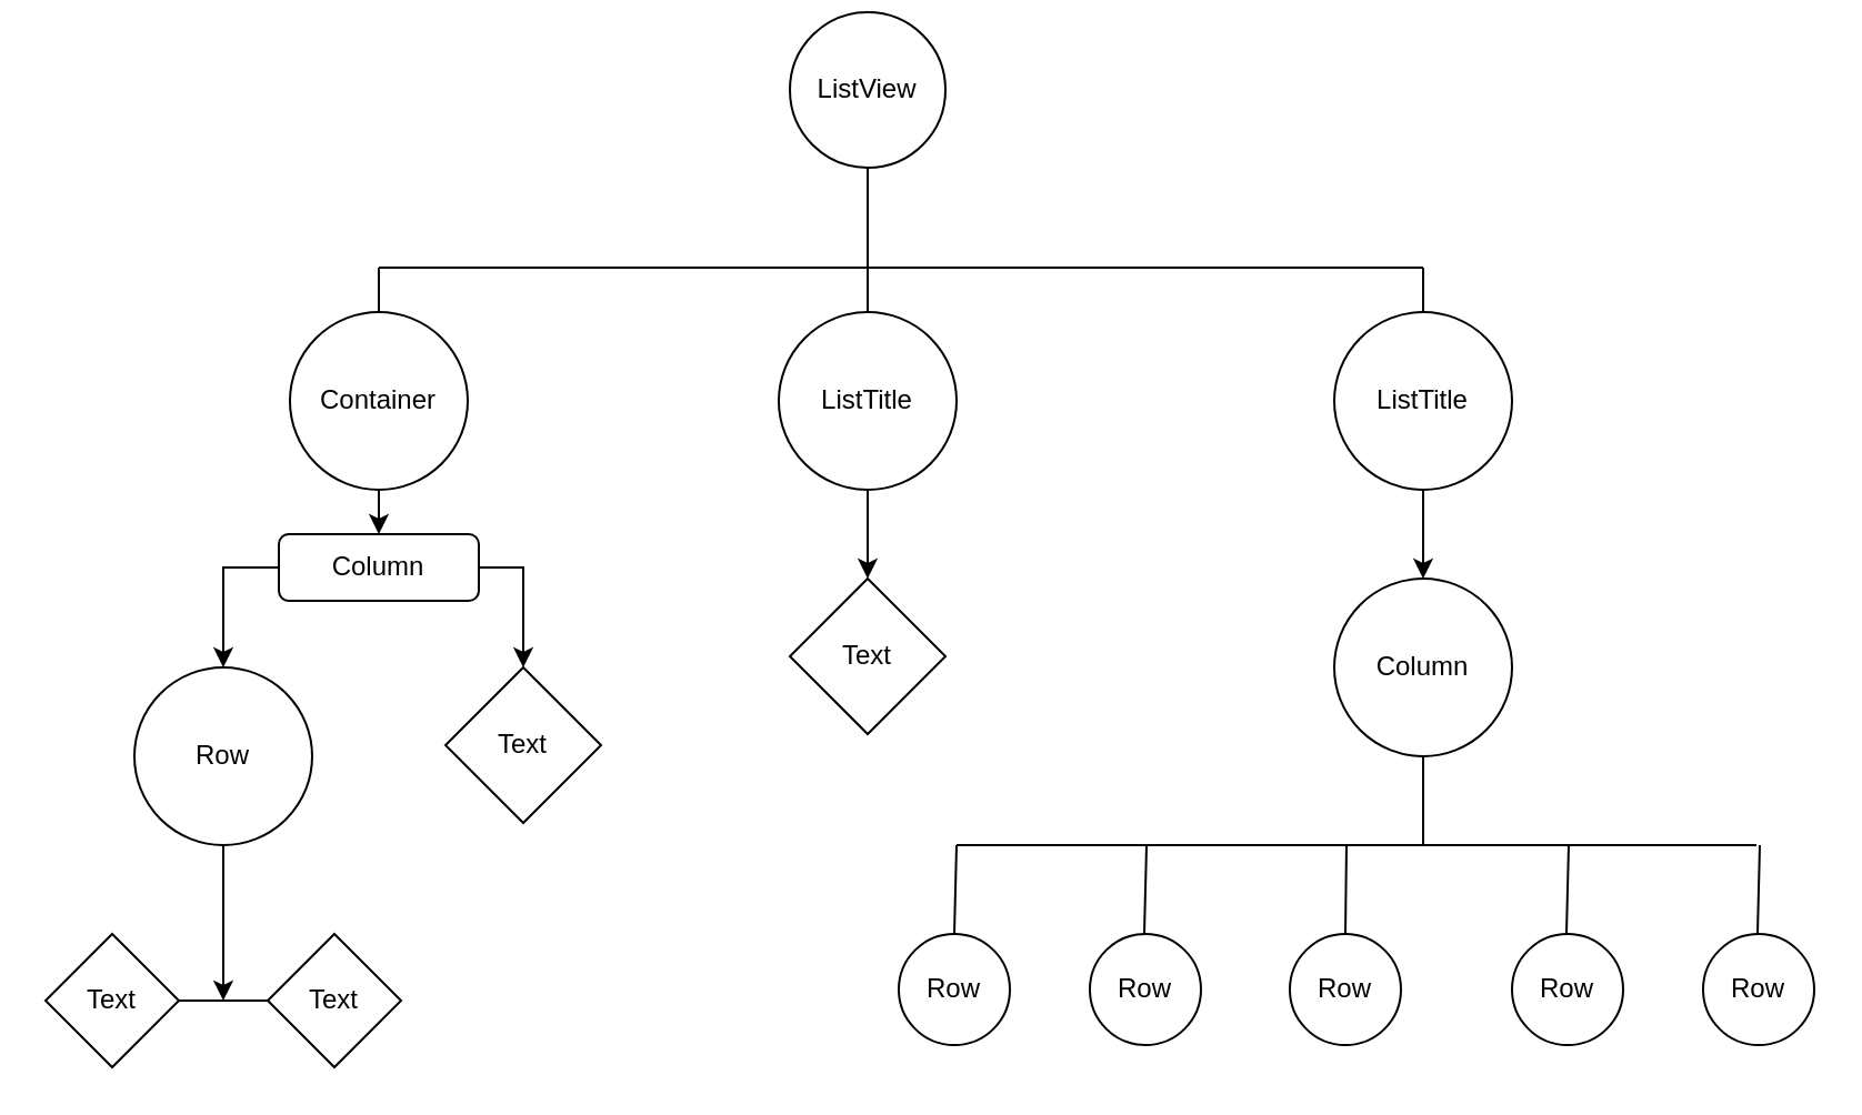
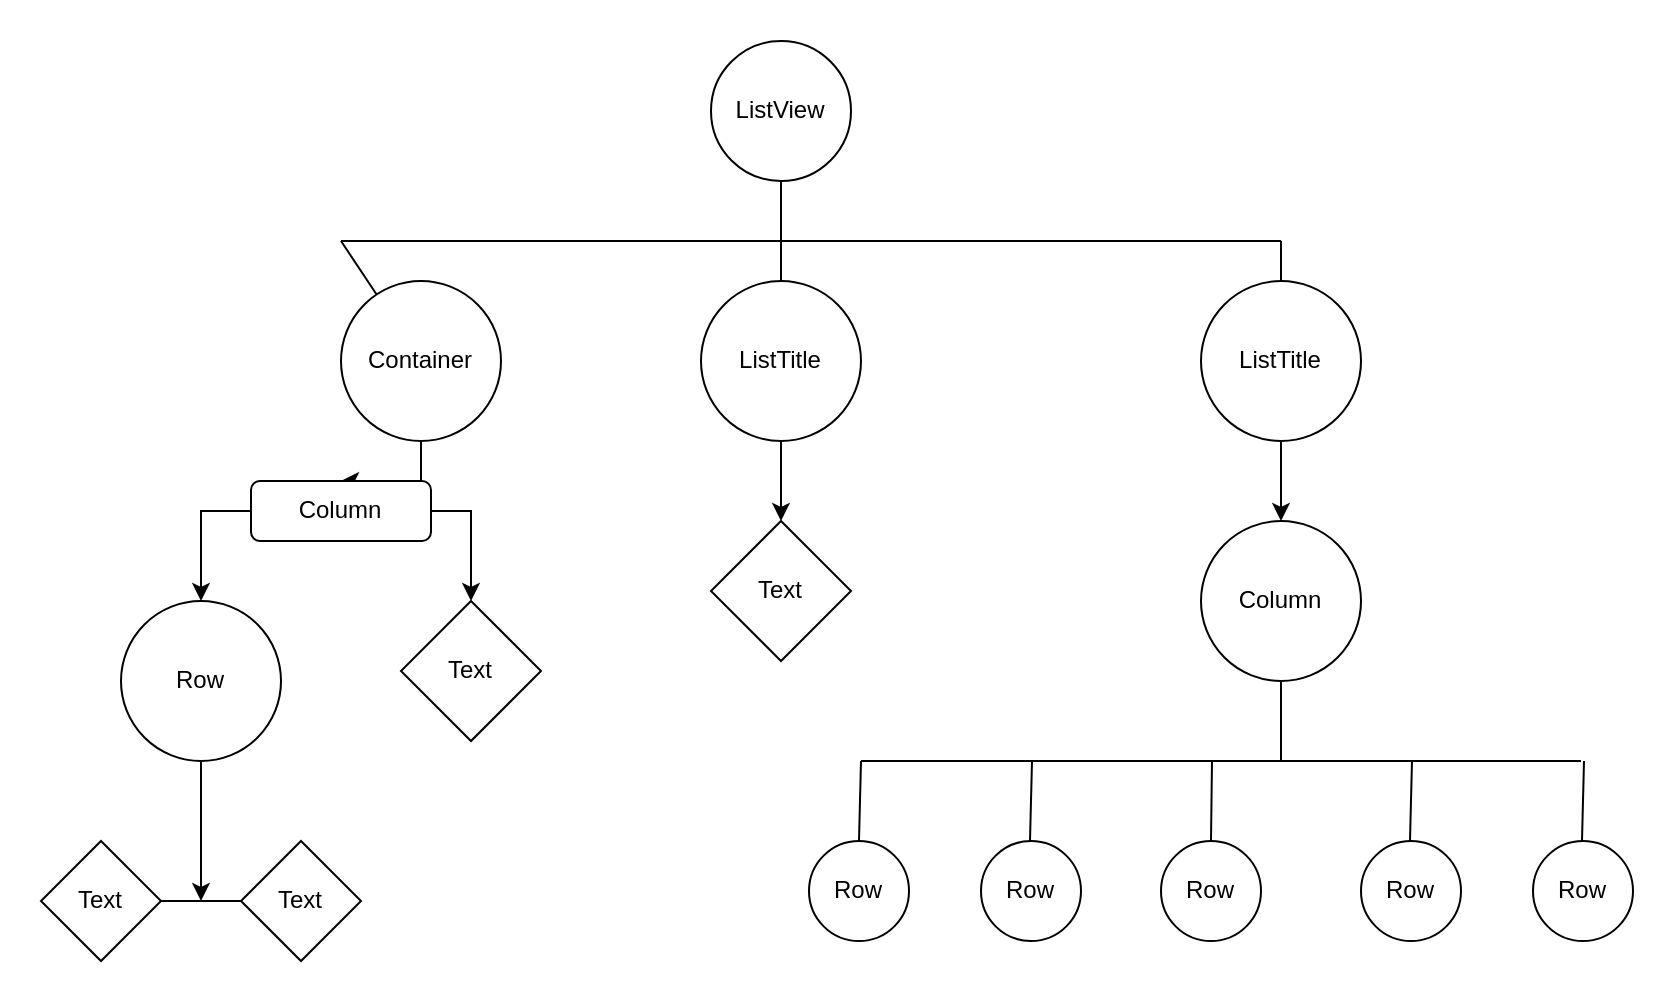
  <mxCell id="0" />
  <mxCell id="1" parent="0" />
- <mxCell id="2" value="ListView" style="ellipse;whiteSpace=wrap;html=1;aspect=fixed;" vertex="1" parent="1"><mxGeometry x="355" y="5" width="70" height="70" as="geometry" /></mxCell>
+ <mxCell id="2" value="ListView" style="ellipse;whiteSpace=wrap;html=1;aspect=fixed;" vertex="1" parent="1"><mxGeometry x="355" y="20" width="70" height="70" as="geometry" /></mxCell>
  <mxCell id="3" style="edgeStyle=orthogonalEdgeStyle;rounded=0;orthogonalLoop=1;jettySize=auto;html=1;exitX=0.5;exitY=1;exitDx=0;exitDy=0;entryX=0.5;entryY=0;entryDx=0;entryDy=0;" edge="1" parent="1" source="4" target="10"><mxGeometry relative="1" as="geometry" /></mxCell>
- <mxCell id="4" value="Container" style="ellipse;whiteSpace=wrap;html=1;aspect=fixed;" vertex="1" parent="1"><mxGeometry x="130" y="140" width="80" height="80" as="geometry" /></mxCell>
+ <mxCell id="4" value="Container" style="ellipse;whiteSpace=wrap;html=1;aspect=fixed;" vertex="1" parent="1"><mxGeometry x="170" y="140" width="80" height="80" as="geometry" /></mxCell>
  <mxCell id="5" style="edgeStyle=orthogonalEdgeStyle;rounded=0;orthogonalLoop=1;jettySize=auto;html=1;exitX=0.5;exitY=1;exitDx=0;exitDy=0;entryX=0.5;entryY=0;entryDx=0;entryDy=0;" edge="1" parent="1" source="6" target="22"><mxGeometry relative="1" as="geometry" /></mxCell>
  <mxCell id="6" value="ListTitle" style="ellipse;whiteSpace=wrap;html=1;aspect=fixed;" vertex="1" parent="1"><mxGeometry x="350" y="140" width="80" height="80" as="geometry" /></mxCell>
  <mxCell id="7" style="edgeStyle=orthogonalEdgeStyle;rounded=0;orthogonalLoop=1;jettySize=auto;html=1;exitX=0.5;exitY=1;exitDx=0;exitDy=0;entryX=0.5;entryY=0;entryDx=0;entryDy=0;" edge="1" parent="1" source="8" target="23"><mxGeometry relative="1" as="geometry" /></mxCell>
  <mxCell id="8" value="ListTitle" style="ellipse;whiteSpace=wrap;html=1;aspect=fixed;" vertex="1" parent="1"><mxGeometry x="600" y="140" width="80" height="80" as="geometry" /></mxCell>
  <mxCell id="9" style="edgeStyle=orthogonalEdgeStyle;rounded=0;orthogonalLoop=1;jettySize=auto;html=1;exitX=0;exitY=0.5;exitDx=0;exitDy=0;entryX=0.5;entryY=0;entryDx=0;entryDy=0;" edge="1" parent="1" source="10" target="12"><mxGeometry relative="1" as="geometry" /></mxCell>
  <mxCell id="10" value="Column" style="rounded=1;whiteSpace=wrap;html=1;" vertex="1" parent="1"><mxGeometry x="125" y="240" width="90" height="30" as="geometry" /></mxCell>
  <mxCell id="11" style="edgeStyle=orthogonalEdgeStyle;rounded=0;orthogonalLoop=1;jettySize=auto;html=1;exitX=0.5;exitY=1;exitDx=0;exitDy=0;" edge="1" parent="1" source="12"><mxGeometry relative="1" as="geometry"><mxPoint x="100" y="450" as="targetPoint" /></mxGeometry></mxCell>
  <mxCell id="12" value="Row" style="ellipse;whiteSpace=wrap;html=1;aspect=fixed;" vertex="1" parent="1"><mxGeometry x="60" y="300" width="80" height="80" as="geometry" /></mxCell>
  <mxCell id="13" value="Text" style="rhombus;whiteSpace=wrap;html=1;" vertex="1" parent="1"><mxGeometry x="20" y="420" width="60" height="60" as="geometry" /></mxCell>
  <mxCell id="14" value="Text" style="rhombus;whiteSpace=wrap;html=1;" vertex="1" parent="1"><mxGeometry x="120" y="420" width="60" height="60" as="geometry" /></mxCell>
  <mxCell id="15" value="Text" style="rhombus;whiteSpace=wrap;html=1;" vertex="1" parent="1"><mxGeometry x="200" y="300" width="70" height="70" as="geometry" /></mxCell>
  <mxCell id="16" style="edgeStyle=orthogonalEdgeStyle;rounded=0;orthogonalLoop=1;jettySize=auto;html=1;exitX=1;exitY=0.5;exitDx=0;exitDy=0;entryX=0.5;entryY=0;entryDx=0;entryDy=0;" edge="1" parent="1" source="10" target="15"><mxGeometry relative="1" as="geometry" /></mxCell>
  <mxCell id="17" value="" style="endArrow=none;html=1;rounded=0;exitX=1;exitY=0.5;exitDx=0;exitDy=0;" edge="1" parent="1" source="13"><mxGeometry width="50" height="50" relative="1" as="geometry"><mxPoint x="70" y="500" as="sourcePoint" /><mxPoint x="120" y="450" as="targetPoint" /></mxGeometry></mxCell>
  <mxCell id="18" value="" style="endArrow=none;html=1;rounded=0;" edge="1" parent="1"><mxGeometry width="50" height="50" relative="1" as="geometry"><mxPoint x="170" y="120" as="sourcePoint" /><mxPoint x="640" y="120" as="targetPoint" /></mxGeometry></mxCell>
  <mxCell id="19" value="" style="endArrow=none;html=1;rounded=0;" edge="1" parent="1" source="4"><mxGeometry width="50" height="50" relative="1" as="geometry"><mxPoint x="120" y="170" as="sourcePoint" /><mxPoint x="170" y="120" as="targetPoint" /></mxGeometry></mxCell>
  <mxCell id="20" value="" style="endArrow=none;html=1;rounded=0;exitX=0.5;exitY=0;exitDx=0;exitDy=0;" edge="1" parent="1" source="8"><mxGeometry width="50" height="50" relative="1" as="geometry"><mxPoint x="590" y="170" as="sourcePoint" /><mxPoint x="640" y="120" as="targetPoint" /></mxGeometry></mxCell>
  <mxCell id="21" value="" style="endArrow=none;html=1;rounded=0;entryX=0.5;entryY=1;entryDx=0;entryDy=0;" edge="1" parent="1" source="6" target="2"><mxGeometry width="50" height="50" relative="1" as="geometry"><mxPoint x="350" y="150" as="sourcePoint" /><mxPoint x="400" y="100" as="targetPoint" /></mxGeometry></mxCell>
  <mxCell id="22" value="Text" style="rhombus;whiteSpace=wrap;html=1;" vertex="1" parent="1"><mxGeometry x="355" y="260" width="70" height="70" as="geometry" /></mxCell>
  <mxCell id="23" value="Column" style="ellipse;whiteSpace=wrap;html=1;aspect=fixed;" vertex="1" parent="1"><mxGeometry x="600" y="260" width="80" height="80" as="geometry" /></mxCell>
  <mxCell id="24" value="" style="endArrow=none;html=1;rounded=0;" edge="1" parent="1"><mxGeometry width="50" height="50" relative="1" as="geometry"><mxPoint x="640" y="380" as="sourcePoint" /><mxPoint x="640" y="340" as="targetPoint" /></mxGeometry></mxCell>
  <mxCell id="25" value="" style="endArrow=none;html=1;rounded=0;" edge="1" parent="1"><mxGeometry width="50" height="50" relative="1" as="geometry"><mxPoint x="430" y="380" as="sourcePoint" /><mxPoint x="790" y="380" as="targetPoint" /></mxGeometry></mxCell>
  <mxCell id="26" value="Row" style="ellipse;whiteSpace=wrap;html=1;aspect=fixed;" vertex="1" parent="1"><mxGeometry x="404" y="420" width="50" height="50" as="geometry" /></mxCell>
  <mxCell id="27" value="Row" style="ellipse;whiteSpace=wrap;html=1;aspect=fixed;" vertex="1" parent="1"><mxGeometry x="490" y="420" width="50" height="50" as="geometry" /></mxCell>
  <mxCell id="28" value="Row" style="ellipse;whiteSpace=wrap;html=1;aspect=fixed;" vertex="1" parent="1"><mxGeometry x="580" y="420" width="50" height="50" as="geometry" /></mxCell>
  <mxCell id="29" value="Row" style="ellipse;whiteSpace=wrap;html=1;aspect=fixed;" vertex="1" parent="1"><mxGeometry x="680" y="420" width="50" height="50" as="geometry" /></mxCell>
  <mxCell id="30" value="Row" style="ellipse;whiteSpace=wrap;html=1;aspect=fixed;" vertex="1" parent="1"><mxGeometry x="766" y="420" width="50" height="50" as="geometry" /></mxCell>
  <mxCell id="31" value="" style="endArrow=none;html=1;rounded=0;exitX=0.5;exitY=0;exitDx=0;exitDy=0;" edge="1" parent="1" source="26"><mxGeometry width="50" height="50" relative="1" as="geometry"><mxPoint x="380" y="430" as="sourcePoint" /><mxPoint x="430" y="380" as="targetPoint" /></mxGeometry></mxCell>
  <mxCell id="32" value="" style="endArrow=none;html=1;rounded=0;exitX=0.5;exitY=0;exitDx=0;exitDy=0;" edge="1" parent="1"><mxGeometry width="50" height="50" relative="1" as="geometry"><mxPoint x="514.5" y="420" as="sourcePoint" /><mxPoint x="515.5" y="380" as="targetPoint" /></mxGeometry></mxCell>
  <mxCell id="33" value="" style="endArrow=none;html=1;rounded=0;exitX=0.5;exitY=0;exitDx=0;exitDy=0;" edge="1" parent="1" source="28"><mxGeometry width="50" height="50" relative="1" as="geometry"><mxPoint x="604.5" y="420" as="sourcePoint" /><mxPoint x="605.5" y="380" as="targetPoint" /></mxGeometry></mxCell>
  <mxCell id="34" value="" style="endArrow=none;html=1;rounded=0;exitX=0.5;exitY=0;exitDx=0;exitDy=0;" edge="1" parent="1"><mxGeometry width="50" height="50" relative="1" as="geometry"><mxPoint x="704.5" y="420" as="sourcePoint" /><mxPoint x="705.5" y="380" as="targetPoint" /></mxGeometry></mxCell>
  <mxCell id="35" value="" style="endArrow=none;html=1;rounded=0;exitX=0.5;exitY=0;exitDx=0;exitDy=0;" edge="1" parent="1"><mxGeometry width="50" height="50" relative="1" as="geometry"><mxPoint x="790.5" y="420" as="sourcePoint" /><mxPoint x="791.5" y="380" as="targetPoint" /></mxGeometry></mxCell>
